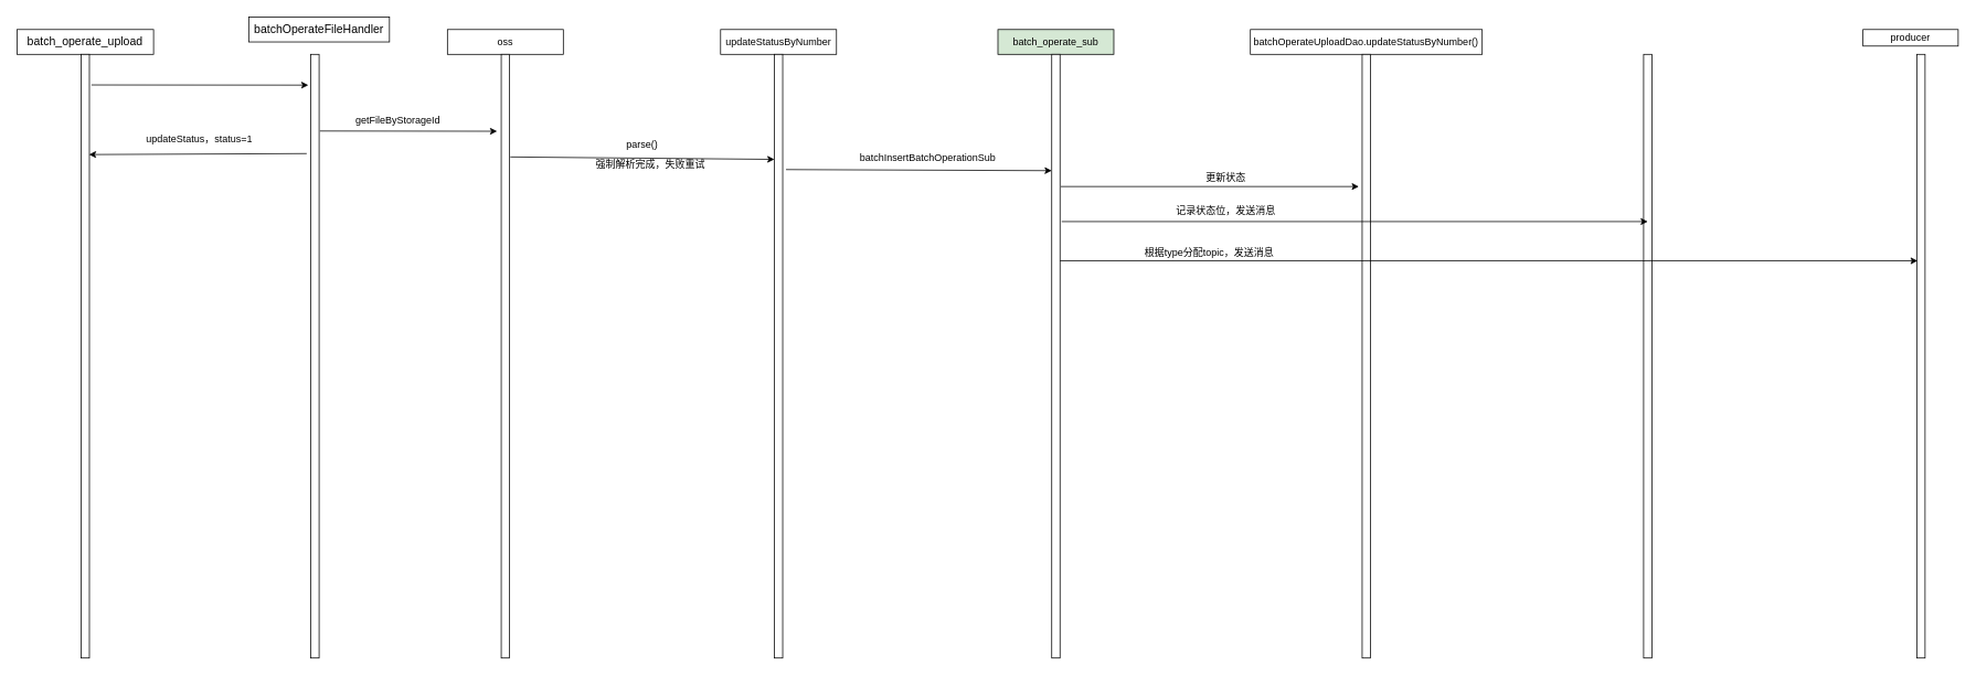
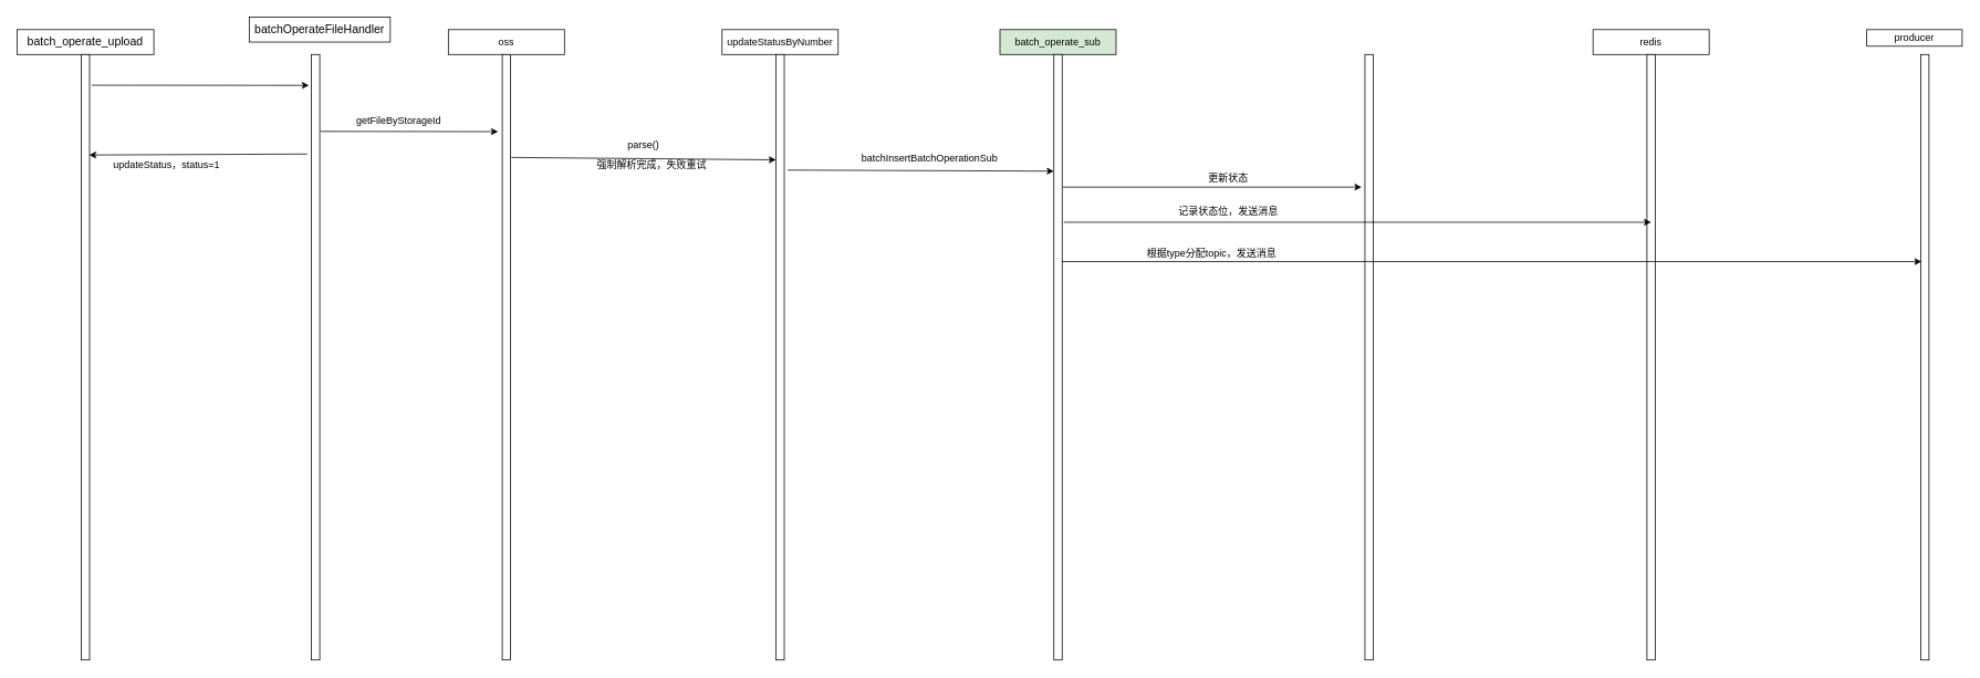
  <mxCell id="0" />
  <mxCell id="1" parent="0" />
  <mxCell id="2" value="&lt;span style=&quot;font-size: 14px&quot;&gt;batchOperateFileHandler&lt;/span&gt;" style="rounded=0;whiteSpace=wrap;html=1;" parent="1" vertex="1"><mxGeometry x="300" y="20" width="170" height="30" as="geometry" /></mxCell>
  <mxCell id="3" value="" style="rounded=0;whiteSpace=wrap;html=1;" parent="1" vertex="1"><mxGeometry x="375" y="65" width="10" height="730" as="geometry" /></mxCell>
  <mxCell id="4" value="updateStatusByNumber" style="rounded=0;whiteSpace=wrap;html=1;" parent="1" vertex="1"><mxGeometry x="870" y="35" width="140" height="30" as="geometry" /></mxCell>
  <mxCell id="5" value="" style="rounded=0;whiteSpace=wrap;html=1;" parent="1" vertex="1"><mxGeometry x="935" y="65" width="10" height="730" as="geometry" /></mxCell>
  <mxCell id="6" value="batch_operate_sub" style="rounded=0;whiteSpace=wrap;html=1;fillColor=#d5e8d4;" parent="1" vertex="1"><mxGeometry x="1205" y="35" width="140" height="30" as="geometry" /></mxCell>
  <mxCell id="7" value="" style="rounded=0;whiteSpace=wrap;html=1;" parent="1" vertex="1"><mxGeometry x="1270" y="65" width="10" height="730" as="geometry" /></mxCell>
  <mxCell id="8" value="" style="endArrow=classic;html=1;entryX=-0.3;entryY=0.051;entryDx=0;entryDy=0;entryPerimeter=0;" parent="1" target="3" edge="1"><mxGeometry width="50" height="50" relative="1" as="geometry"><mxPoint x="110" y="102" as="sourcePoint" /><mxPoint x="349" y="102.23" as="targetPoint" /></mxGeometry></mxCell>
  <mxCell id="9" value="" style="endArrow=classic;html=1;exitX=1.1;exitY=0.17;exitDx=0;exitDy=0;exitPerimeter=0;" parent="1" edge="1" source="23"><mxGeometry width="50" height="50" relative="1" as="geometry"><mxPoint x="719" y="189.98" as="sourcePoint" /><mxPoint x="935" y="192.02" as="targetPoint" /></mxGeometry></mxCell>
  <mxCell id="10" value="parse()" style="text;html=1;align=center;verticalAlign=middle;resizable=0;points=[];autosize=1;" parent="1" vertex="1"><mxGeometry x="750" y="164" width="50" height="20" as="geometry" /></mxCell>
  <mxCell id="11" value="&lt;span style=&quot;font-size: 14px&quot;&gt;batch_operate_upload&lt;/span&gt;" style="rounded=0;whiteSpace=wrap;html=1;" parent="1" vertex="1"><mxGeometry x="20" y="35" width="165" height="30" as="geometry" /></mxCell>
  <mxCell id="12" value="" style="rounded=0;whiteSpace=wrap;html=1;" parent="1" vertex="1"><mxGeometry x="97.5" y="65" width="10" height="730" as="geometry" /></mxCell>
- <mxCell id="13" value="batchOperateUploadDao.updateStatusByNumber()" style="rounded=0;whiteSpace=wrap;html=1;" parent="1" vertex="1"><mxGeometry x="1510" y="35" width="280" height="30" as="geometry" /></mxCell>
  <mxCell id="14" value="" style="rounded=0;whiteSpace=wrap;html=1;" parent="1" vertex="1"><mxGeometry x="1645" y="65" width="10" height="730" as="geometry" /></mxCell>
  <mxCell id="15" value="" style="endArrow=classic;html=1;entryX=0.1;entryY=0.084;entryDx=0;entryDy=0;entryPerimeter=0;" parent="1" edge="1"><mxGeometry width="50" height="50" relative="1" as="geometry"><mxPoint x="949" y="204.34" as="sourcePoint" /><mxPoint x="1270" y="205.66" as="targetPoint" /></mxGeometry></mxCell>
  <mxCell id="16" value="batchInsertBatchOperationSub" style="text;html=1;align=center;verticalAlign=middle;resizable=0;points=[];autosize=1;" parent="1" vertex="1"><mxGeometry x="1030" y="181" width="180" height="20" as="geometry" /></mxCell>
  <mxCell id="17" value="" style="endArrow=classic;html=1;exitX=1.1;exitY=0.219;exitDx=0;exitDy=0;exitPerimeter=0;entryX=-0.4;entryY=0.219;entryDx=0;entryDy=0;entryPerimeter=0;" parent="1" source="7" target="14" edge="1"><mxGeometry width="50" height="50" relative="1" as="geometry"><mxPoint x="1250" y="295" as="sourcePoint" /><mxPoint x="1646" y="221" as="targetPoint" /></mxGeometry></mxCell>
  <mxCell id="18" value="更新状态" style="text;html=1;align=center;verticalAlign=middle;resizable=0;points=[];autosize=1;" parent="1" vertex="1"><mxGeometry x="1450" y="205" width="60" height="20" as="geometry" /></mxCell>
  <mxCell id="19" value="强制解析完成，失败重试" style="text;html=1;align=center;verticalAlign=middle;resizable=0;points=[];autosize=1;" vertex="1" parent="1"><mxGeometry x="710" y="188" width="150" height="20" as="geometry" /></mxCell>
  <mxCell id="20" value="" style="endArrow=classic;html=1;entryX=0.95;entryY=0.166;entryDx=0;entryDy=0;entryPerimeter=0;" edge="1" parent="1" target="12"><mxGeometry width="50" height="50" relative="1" as="geometry"><mxPoint x="370" y="185" as="sourcePoint" /><mxPoint x="280" y="175" as="targetPoint" /></mxGeometry></mxCell>
- <mxCell id="21" value="updateStatus，status=1" style="text;html=1;align=center;verticalAlign=middle;resizable=0;points=[];autosize=1;" vertex="1" parent="1"><mxGeometry x="170" y="158" width="140" height="20" as="geometry" /></mxCell>
+ <mxCell id="21" value="updateStatus，status=1" style="text;html=1;align=center;verticalAlign=middle;resizable=0;points=[];autosize=1;" vertex="1" parent="1"><mxGeometry x="130" y="188" width="140" height="20" as="geometry" /></mxCell>
  <mxCell id="22" value="oss" style="rounded=0;whiteSpace=wrap;html=1;" vertex="1" parent="1"><mxGeometry x="540" y="35" width="140" height="30" as="geometry" /></mxCell>
  <mxCell id="23" value="" style="rounded=0;whiteSpace=wrap;html=1;" vertex="1" parent="1"><mxGeometry x="605" y="65" width="10" height="730" as="geometry" /></mxCell>
  <mxCell id="24" value="" style="endArrow=classic;html=1;exitX=1.1;exitY=0.127;exitDx=0;exitDy=0;exitPerimeter=0;" edge="1" parent="1" source="3"><mxGeometry width="50" height="50" relative="1" as="geometry"><mxPoint x="460" y="185" as="sourcePoint" /><mxPoint x="600" y="158" as="targetPoint" /></mxGeometry></mxCell>
  <mxCell id="25" value="getFileByStorageId" style="text;html=1;align=center;verticalAlign=middle;resizable=0;points=[];autosize=1;" vertex="1" parent="1"><mxGeometry x="420" y="135" width="120" height="20" as="geometry" /></mxCell>
+ <mxCell id="26" value="redis" style="rounded=0;whiteSpace=wrap;html=1;" vertex="1" parent="1"><mxGeometry x="1920" y="35" width="140" height="30" as="geometry" /></mxCell>
  <mxCell id="27" value="" style="rounded=0;whiteSpace=wrap;html=1;" vertex="1" parent="1"><mxGeometry x="1985" y="65" width="10" height="730" as="geometry" /></mxCell>
  <mxCell id="28" value="producer" style="rounded=0;whiteSpace=wrap;html=1;" vertex="1" parent="1"><mxGeometry x="2250" y="35" width="115" height="20" as="geometry" /></mxCell>
  <mxCell id="29" value="" style="rounded=0;whiteSpace=wrap;html=1;" vertex="1" parent="1"><mxGeometry x="2315" y="65" width="10" height="730" as="geometry" /></mxCell>
  <mxCell id="30" value="" style="endArrow=classic;html=1;exitX=1.2;exitY=0.277;exitDx=0;exitDy=0;exitPerimeter=0;entryX=0.5;entryY=0.277;entryDx=0;entryDy=0;entryPerimeter=0;" edge="1" parent="1" source="7" target="27"><mxGeometry width="50" height="50" relative="1" as="geometry"><mxPoint x="1530" y="445" as="sourcePoint" /><mxPoint x="1580" y="395" as="targetPoint" /></mxGeometry></mxCell>
  <mxCell id="31" value="" style="endArrow=classic;html=1;exitX=1;exitY=0.342;exitDx=0;exitDy=0;exitPerimeter=0;entryX=0.1;entryY=0.342;entryDx=0;entryDy=0;entryPerimeter=0;" edge="1" parent="1" source="7" target="29"><mxGeometry width="50" height="50" relative="1" as="geometry"><mxPoint x="1285" y="288.92" as="sourcePoint" /><mxPoint x="2316" y="288.92" as="targetPoint" /></mxGeometry></mxCell>
  <mxCell id="32" value="记录状态位，发送消息" style="text;html=1;align=center;verticalAlign=middle;resizable=0;points=[];autosize=1;" vertex="1" parent="1"><mxGeometry x="1400" y="245" width="160" height="20" as="geometry" /></mxCell>
  <mxCell id="33" value="根据type分配topic，发送消息" style="text;html=1;align=center;verticalAlign=middle;resizable=0;points=[];autosize=1;" vertex="1" parent="1"><mxGeometry x="1375" y="295" width="170" height="20" as="geometry" /></mxCell>
